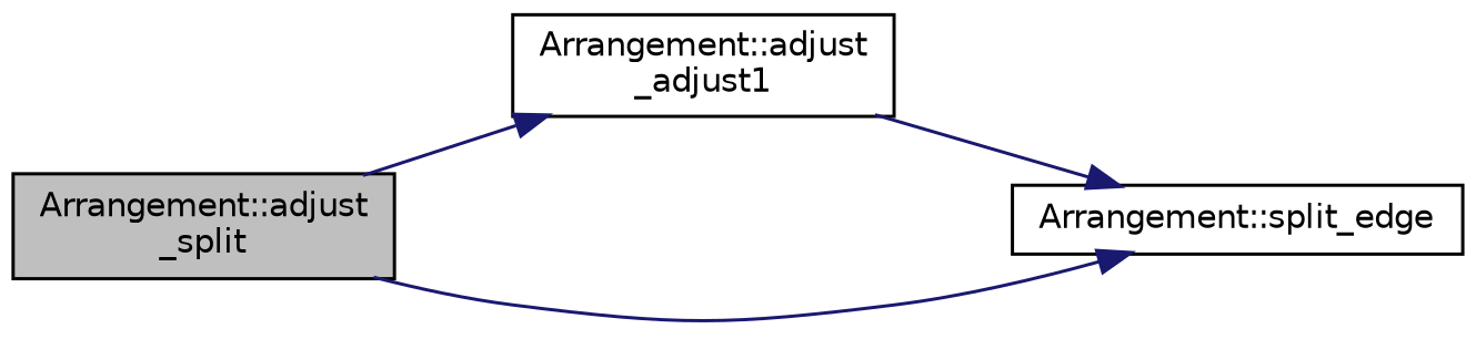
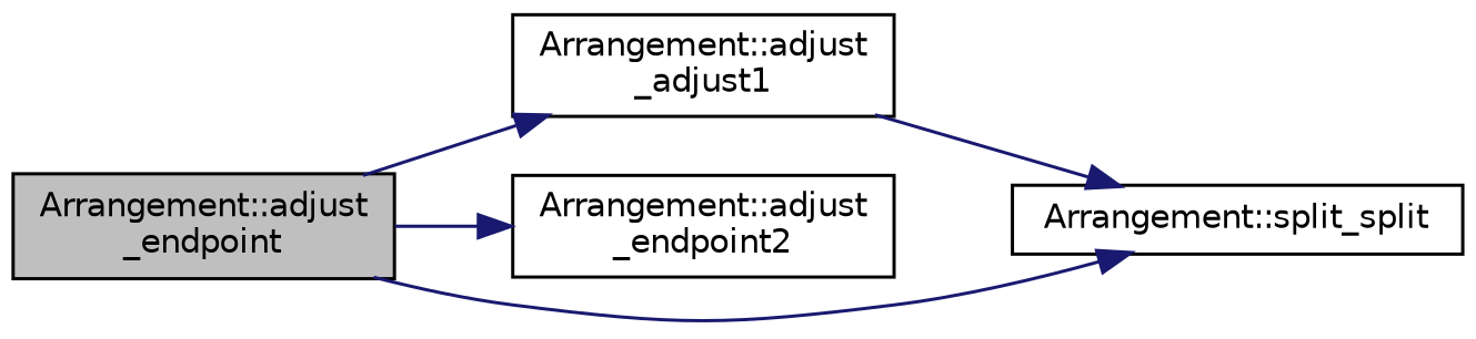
  digraph {
    rankdir=LR
    node [color=black fillcolor=white fontname=Helvetica fontsize=10 shape=record style=filled]
    edge [color=midnightblue fontname=Helvetica fontsize=10 labelfontname=Helvetica labelfontsize=10 style=solid]
-   n1 [fillcolor=grey75 fontcolor=black height=0.2 label="Arrangement::adjust\l_split" width=0.4]
+   n1 [fillcolor=grey75 fontcolor=black height=0.2 label="Arrangement::adjust\l_endpoint" width=0.4]
    n2 [height=0.2 label="Arrangement::adjust\l_adjust1" width=0.4]
-   n4 [height=0.2 label="Arrangement::split_edge" width=0.4]
+   n3 [height=0.2 label="Arrangement::adjust\l_endpoint2" width=0.4]
+   n4 [height=0.2 label="Arrangement::split_split" width=0.4]
    n1 -> n2
+   n1 -> n3
    n1 -> n4
    n2 -> n4
  }
